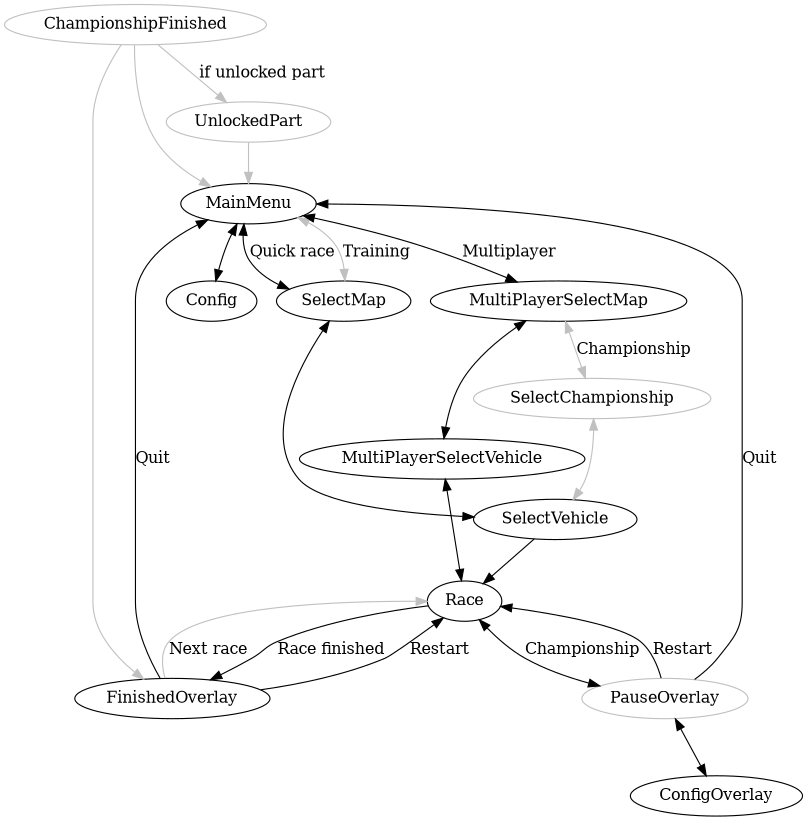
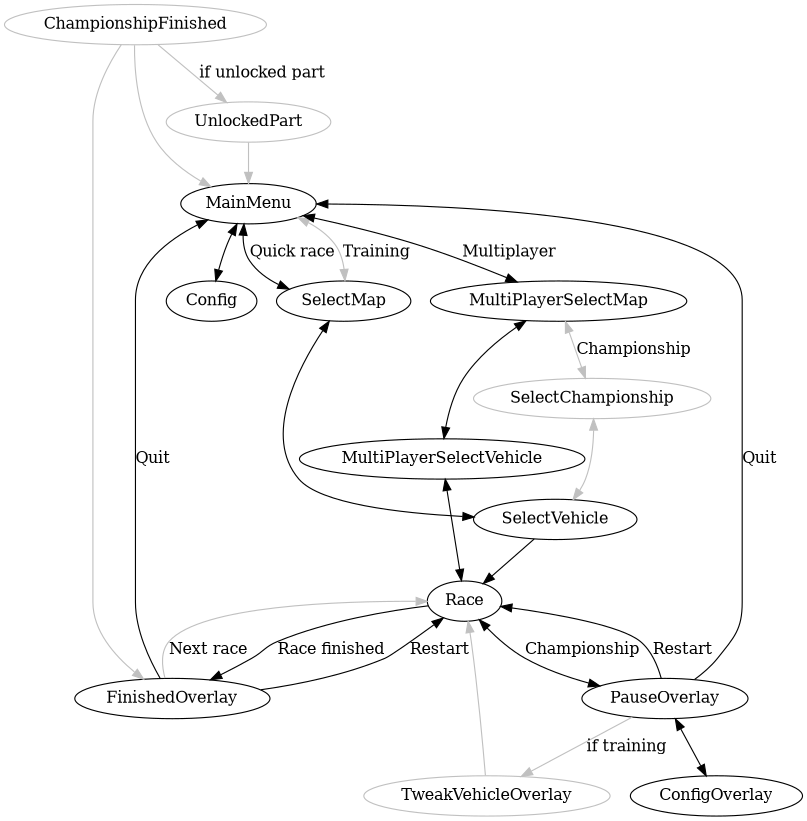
  digraph {
    MainMenu
    Config
    SelectMap
    MultiPlayerSelectMap
    SelectChampionship [color=grey]
    SelectVehicle
    MultiPlayerSelectVehicle
    Race
    FinishedOverlay
-   PauseOverlay [color=grey]
+   PauseOverlay
+   TweakVehicleOverlay [color=grey]
    ConfigOverlay
    ChampionshipFinished [color=grey]
    UnlockedPart [color=grey]
    MainMenu -> Config [dir=both]
    MainMenu -> SelectMap [dir=both label="Quick race"]
    MainMenu -> SelectMap [color=grey dir=both label=Training]
    MainMenu -> MultiPlayerSelectMap [dir=both label=Multiplayer]
    SelectMap -> SelectVehicle [dir=both]
    MultiPlayerSelectMap -> SelectChampionship [color=grey dir=both label=Championship]
    MultiPlayerSelectMap -> MultiPlayerSelectVehicle [dir=both]
    SelectChampionship -> SelectVehicle [color=grey dir=both]
    SelectVehicle -> Race
    MultiPlayerSelectVehicle -> Race [dir=both]
    Race -> FinishedOverlay [label="Race finished"]
    Race -> PauseOverlay [dir=both label=Championship]
    FinishedOverlay -> MainMenu [label=Quit]
    FinishedOverlay -> Race [label=Restart]
    FinishedOverlay -> Race [color=grey label="Next race"]
    PauseOverlay -> MainMenu [label=Quit]
    PauseOverlay -> Race [label=Restart]
+   PauseOverlay -> TweakVehicleOverlay [color=grey label="if training"]
    PauseOverlay -> ConfigOverlay [dir=both]
+   TweakVehicleOverlay -> Race [color=grey]
    ChampionshipFinished -> MainMenu [color=grey]
    ChampionshipFinished -> FinishedOverlay [color=grey]
    ChampionshipFinished -> UnlockedPart [color=grey label="if unlocked part"]
    UnlockedPart -> MainMenu [color=grey]
  }
